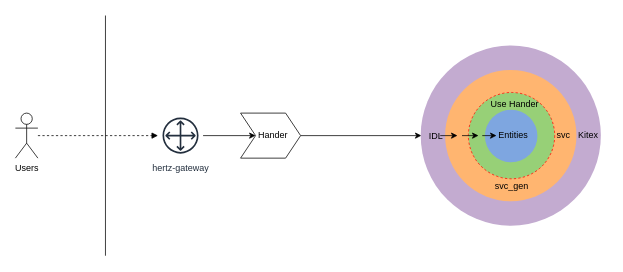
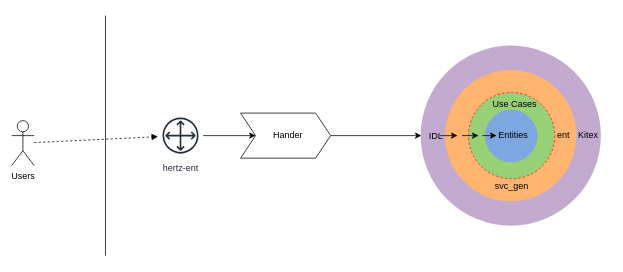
  <mxCell id="0" />
  <mxCell id="1" parent="0" />
- <mxCell id="2" value="Users" style="shape=umlActor;verticalLabelPosition=bottom;verticalAlign=top;html=1;outlineConnect=0;" vertex="1" parent="1"><mxGeometry x="20" y="150" width="30" height="60" as="geometry" /></mxCell>
+ <mxCell id="2" value="Users" style="shape=umlActor;verticalLabelPosition=bottom;verticalAlign=top;html=1;outlineConnect=0;" vertex="1" parent="1"><mxGeometry x="15" y="160" width="30" height="60" as="geometry" /></mxCell>
  <mxCell id="3" value="" style="edgeStyle=orthogonalEdgeStyle;rounded=0;orthogonalLoop=1;jettySize=auto;html=1;" edge="1" parent="1" source="4" target="8"><mxGeometry relative="1" as="geometry" /></mxCell>
- <mxCell id="4" value="hertz-gateway" style="sketch=0;outlineConnect=0;fontColor=#232F3E;gradientColor=none;strokeColor=#232F3E;fillColor=#ffffff;dashed=0;verticalLabelPosition=bottom;verticalAlign=top;align=center;html=1;fontSize=12;fontStyle=0;aspect=fixed;shape=mxgraph.aws4.resourceIcon;resIcon=mxgraph.aws4.customer_gateway;" vertex="1" parent="1"><mxGeometry x="210" y="150" width="60" height="60" as="geometry" /></mxCell>
+ <mxCell id="4" value="hertz-ent" style="sketch=0;outlineConnect=0;fontColor=#232F3E;gradientColor=none;strokeColor=#232F3E;fillColor=#ffffff;dashed=0;verticalLabelPosition=bottom;verticalAlign=top;align=center;html=1;fontSize=12;fontStyle=0;aspect=fixed;shape=mxgraph.aws4.resourceIcon;resIcon=mxgraph.aws4.customer_gateway;" vertex="1" parent="1"><mxGeometry x="210" y="150" width="60" height="60" as="geometry" /></mxCell>
  <mxCell id="5" value="" style="endArrow=none;html=1;rounded=0;" edge="1" parent="1"><mxGeometry width="50" height="50" relative="1" as="geometry"><mxPoint x="140" y="340" as="sourcePoint" /><mxPoint x="140" y="20" as="targetPoint" /></mxGeometry></mxCell>
  <mxCell id="6" value="" style="html=1;verticalAlign=bottom;labelBackgroundColor=none;endArrow=block;endFill=1;dashed=1;rounded=0;" edge="1" parent="1" source="2" target="4"><mxGeometry width="160" relative="1" as="geometry"><mxPoint x="320" y="220" as="sourcePoint" /><mxPoint x="480" y="220" as="targetPoint" /></mxGeometry></mxCell>
  <mxCell id="7" style="edgeStyle=orthogonalEdgeStyle;rounded=0;orthogonalLoop=1;jettySize=auto;html=1;entryX=0.025;entryY=0.483;entryDx=0;entryDy=0;entryPerimeter=0;" edge="1" parent="1" source="8" target="14"><mxGeometry relative="1" as="geometry" /></mxCell>
- <mxCell id="8" value="&amp;nbsp; Hander" style="shape=step;perimeter=stepPerimeter;whiteSpace=wrap;html=1;fixedSize=1;" vertex="1" parent="1"><mxGeometry x="320" y="150" width="80" height="60" as="geometry" /></mxCell>
+ <mxCell id="8" value="&amp;nbsp; Hander" style="shape=step;perimeter=stepPerimeter;whiteSpace=wrap;html=1;fixedSize=1;" vertex="1" parent="1"><mxGeometry x="320" y="150" width="120" height="60" as="geometry" /></mxCell>
  <mxCell id="9" value="" style="ellipse;whiteSpace=wrap;html=1;aspect=fixed;fillColor=#C3ABD0;gradientColor=none;strokeColor=none;" vertex="1" parent="1"><mxGeometry x="560" y="60" width="240" height="240" as="geometry" /></mxCell>
  <mxCell id="10" value="" style="ellipse;whiteSpace=wrap;html=1;aspect=fixed;fillColor=#FFB570;gradientColor=none;strokeColor=none;" vertex="1" parent="1"><mxGeometry x="592.5" y="92.5" width="175" height="175" as="geometry" /></mxCell>
  <mxCell id="11" value="" style="ellipse;whiteSpace=wrap;html=1;aspect=fixed;fillColor=#97D077;gradientColor=none;strokeColor=#FF0000;dashed=1;" vertex="1" parent="1"><mxGeometry x="623.5" y="122.5" width="115" height="115" as="geometry" /></mxCell>
  <mxCell id="12" value="" style="ellipse;whiteSpace=wrap;html=1;aspect=fixed;fillColor=#7EA6E0;gradientColor=none;strokeColor=none;" vertex="1" parent="1"><mxGeometry x="645.5" y="145.5" width="70" height="70" as="geometry" /></mxCell>
  <mxCell id="13" value="Kitex" style="text;html=1;align=center;verticalAlign=middle;resizable=0;points=[];autosize=1;strokeColor=none;fillColor=none;" vertex="1" parent="1"><mxGeometry x="758" y="165" width="50" height="30" as="geometry" /></mxCell>
  <mxCell id="14" value="IDL" style="text;html=1;align=center;verticalAlign=middle;resizable=0;points=[];autosize=1;strokeColor=none;fillColor=none;" vertex="1" parent="1"><mxGeometry x="560" y="165.5" width="40" height="30" as="geometry" /></mxCell>
  <mxCell id="15" value="svc_gen" style="text;html=1;align=center;verticalAlign=middle;resizable=0;points=[];autosize=1;strokeColor=none;fillColor=none;" vertex="1" parent="1"><mxGeometry x="646" y="233" width="70" height="30" as="geometry" /></mxCell>
- <mxCell id="16" value="svc" style="text;html=1;align=center;verticalAlign=middle;resizable=0;points=[];autosize=1;strokeColor=none;fillColor=none;" vertex="1" parent="1"><mxGeometry x="729.5" y="165" width="40" height="30" as="geometry" /></mxCell>
- <mxCell id="17" value="Use Hander" style="text;html=1;align=center;verticalAlign=middle;resizable=0;points=[];autosize=1;strokeColor=none;fillColor=none;" vertex="1" parent="1"><mxGeometry x="645" y="123.5" width="80" height="30" as="geometry" /></mxCell>
+ <mxCell id="16" value="ent" style="text;html=1;align=center;verticalAlign=middle;resizable=0;points=[];autosize=1;strokeColor=none;fillColor=none;" vertex="1" parent="1"><mxGeometry x="729.5" y="165" width="40" height="30" as="geometry" /></mxCell>
+ <mxCell id="17" value="Use Cases" style="text;html=1;align=center;verticalAlign=middle;resizable=0;points=[];autosize=1;strokeColor=none;fillColor=none;" vertex="1" parent="1"><mxGeometry x="645" y="123.5" width="80" height="30" as="geometry" /></mxCell>
  <mxCell id="18" value="Entities" style="text;html=1;align=center;verticalAlign=middle;resizable=0;points=[];autosize=1;strokeColor=none;fillColor=none;" vertex="1" parent="1"><mxGeometry x="653" y="165" width="60" height="30" as="geometry" /></mxCell>
  <mxCell id="19" value="" style="endArrow=classic;html=1;rounded=0;" edge="1" parent="1" source="9"><mxGeometry width="50" height="50" relative="1" as="geometry"><mxPoint x="510" y="230" as="sourcePoint" /><mxPoint x="560" y="180" as="targetPoint" /></mxGeometry></mxCell>
  <mxCell id="20" value="" style="endArrow=classic;html=1;rounded=0;exitX=1;exitY=0.5;exitDx=0;exitDy=0;exitPerimeter=0;" edge="1" parent="1"><mxGeometry width="50" height="50" relative="1" as="geometry"><mxPoint x="586" y="180" as="sourcePoint" /><mxPoint x="609" y="180" as="targetPoint" /></mxGeometry></mxCell>
  <mxCell id="21" value="" style="endArrow=classic;html=1;rounded=0;exitX=1;exitY=0.5;exitDx=0;exitDy=0;exitPerimeter=0;" edge="1" parent="1"><mxGeometry width="50" height="50" relative="1" as="geometry"><mxPoint x="615" y="180" as="sourcePoint" /><mxPoint x="637" y="180" as="targetPoint" /></mxGeometry></mxCell>
  <mxCell id="22" value="" style="endArrow=classic;html=1;rounded=0;exitX=1;exitY=0.5;exitDx=0;exitDy=0;exitPerimeter=0;" edge="1" parent="1"><mxGeometry width="50" height="50" relative="1" as="geometry"><mxPoint x="642" y="180" as="sourcePoint" /><mxPoint x="661" y="180" as="targetPoint" /></mxGeometry></mxCell>
